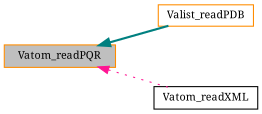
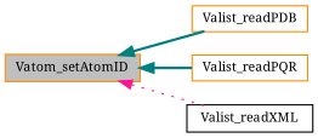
  digraph {
    fontname="Noto Serif"
    rankdir=LR
    node [color=darkorange fillcolor=white fontname="Noto Serif" fontsize=10 shape=record style=filled]
    edge [color=teal dir=back fontname="Noto Serif" fontsize=10 labelfontname=FreeSans labelfontsize=10 style=bold]
-   n1 [fillcolor=grey75 fontcolor=black height=0.2 label=Vatom_readPQR width=0.4]
+   n1 [fillcolor=grey75 fontcolor=black height=0.2 label=Vatom_setAtomID width=0.4]
    n2 [height=0.2 label=Valist_readPDB width=0.4]
-   n4 [color=black height=0.2 label=Vatom_readXML width=0.4]
+   n3 [height=0.2 label=Valist_readPQR width=0.4]
+   n4 [color=black height=0.2 label=Valist_readXML width=0.4]
    n1 -> n2
+   n1 -> n3
    n1 -> n4 [color=deeppink style=dotted]
  }
